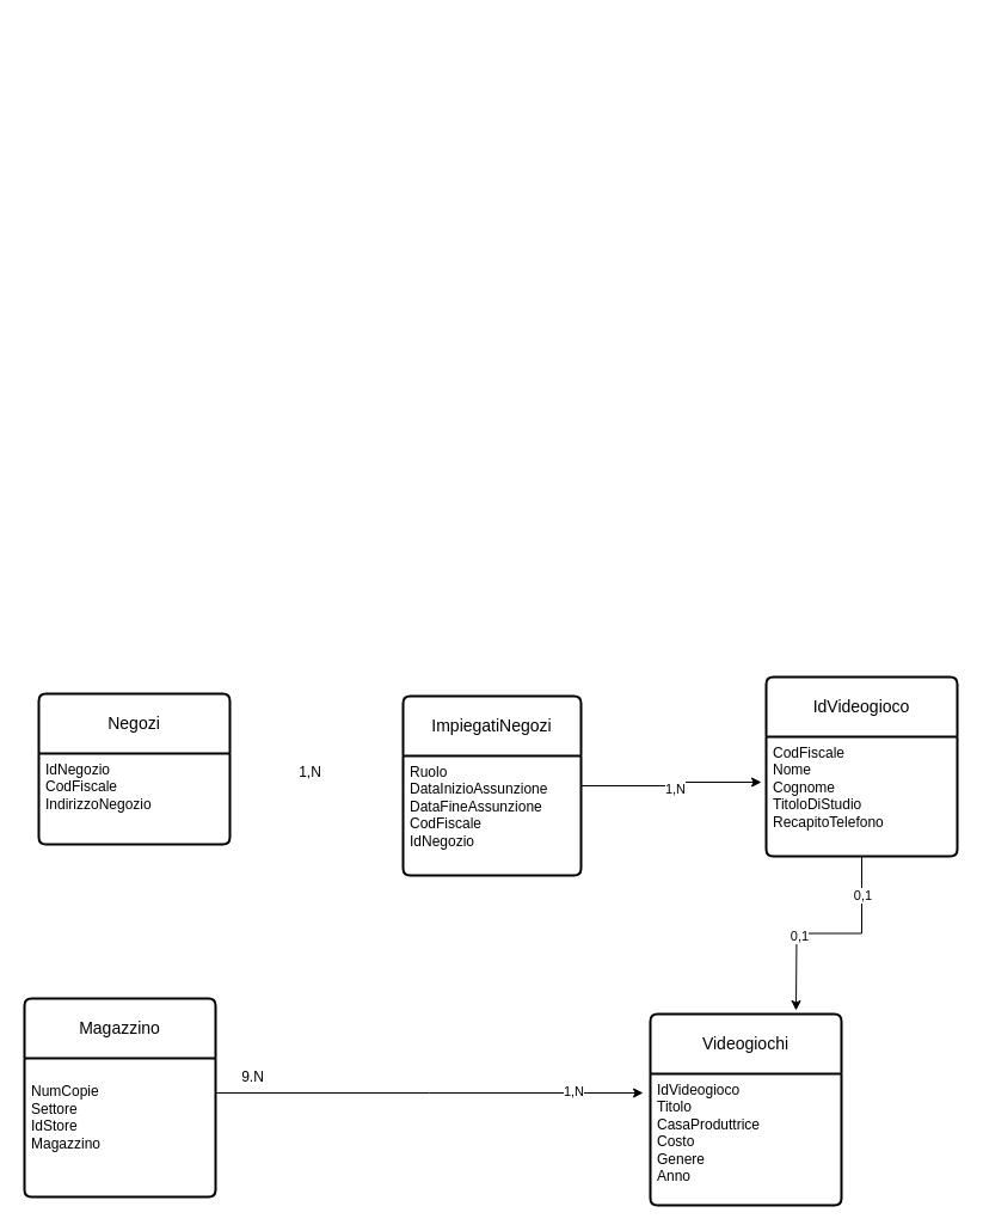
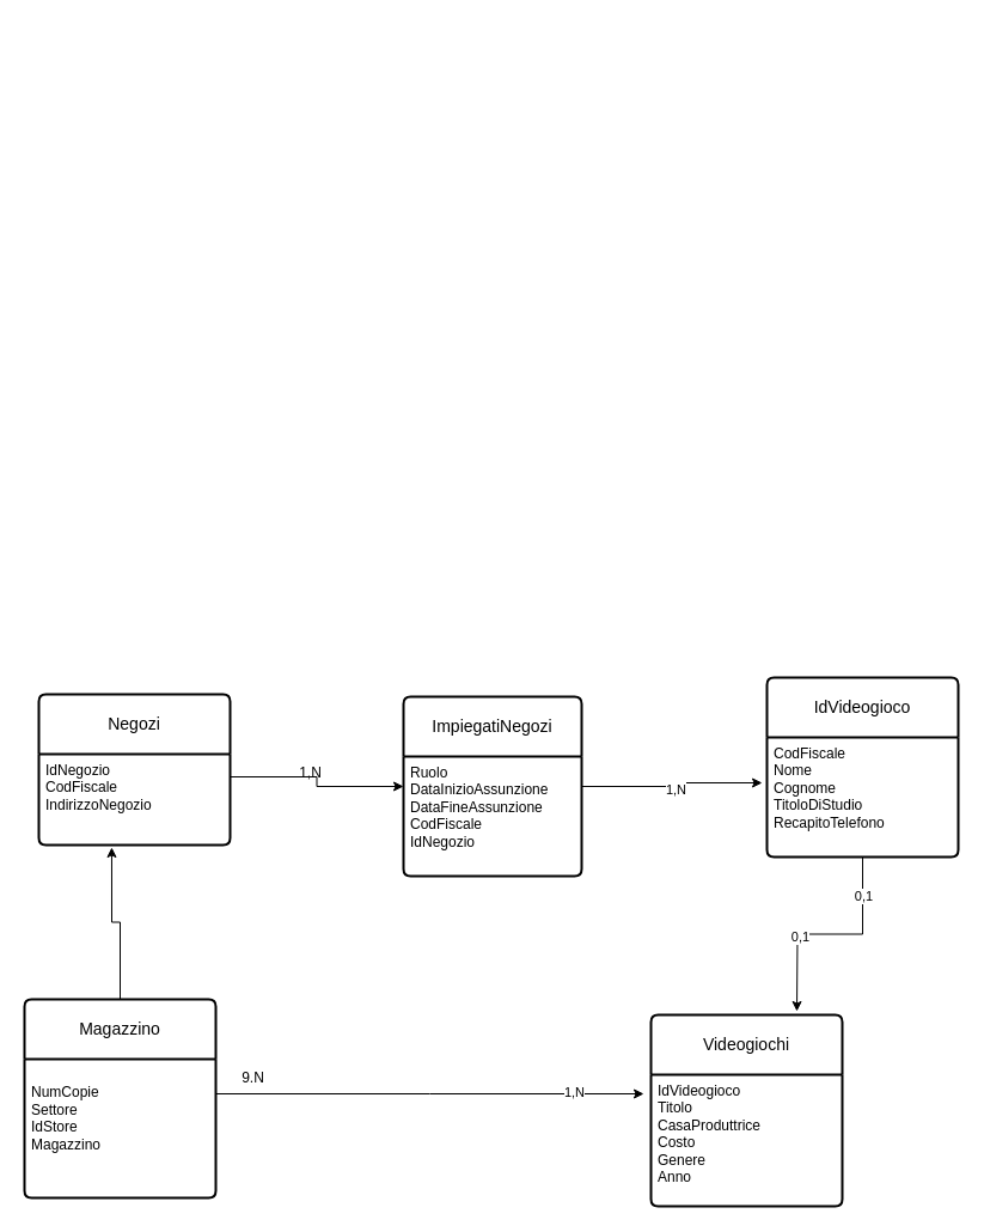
  <mxCell id="0" />
  <mxCell id="1" parent="0" />
  <mxCell id="2" style="edgeStyle=orthogonalEdgeStyle;rounded=0;orthogonalLoop=1;jettySize=auto;html=1;exitX=0.5;exitY=1;exitDx=0;exitDy=0;entryX=0.5;entryY=1;entryDx=0;entryDy=0;" parent="1" source="10" target="9" edge="1"><mxGeometry relative="1" as="geometry" /></mxCell>
  <mxCell id="3" style="edgeStyle=orthogonalEdgeStyle;rounded=0;orthogonalLoop=1;jettySize=auto;html=1;exitX=0.5;exitY=1;exitDx=0;exitDy=0;" parent="1" edge="1"><mxGeometry relative="1" as="geometry"><mxPoint x="522" y="20" as="sourcePoint" /><mxPoint x="522" y="20" as="targetPoint" /></mxGeometry></mxCell>
  <mxCell id="4" style="edgeStyle=orthogonalEdgeStyle;rounded=0;orthogonalLoop=1;jettySize=auto;html=1;exitX=0.5;exitY=1;exitDx=0;exitDy=0;" parent="1" edge="1"><mxGeometry relative="1" as="geometry"><mxPoint x="528" y="81" as="sourcePoint" /><mxPoint x="528" y="81" as="targetPoint" /></mxGeometry></mxCell>
  <mxCell id="5" value="Negozi" style="swimlane;childLayout=stackLayout;horizontal=1;startSize=50;horizontalStack=0;rounded=1;fontSize=14;fontStyle=0;strokeWidth=2;resizeParent=0;resizeLast=1;shadow=0;dashed=0;align=center;arcSize=4;whiteSpace=wrap;html=1;" parent="1" vertex="1"><mxGeometry x="32" y="580" width="160" height="126" as="geometry" /></mxCell>
  <mxCell id="6" value="IdNegozio&lt;br&gt;CodFiscale&lt;br&gt;IndirizzoNegozio" style="align=left;strokeColor=none;fillColor=none;spacingLeft=4;fontSize=12;verticalAlign=top;resizable=0;rotatable=0;part=1;html=1;" parent="5" vertex="1"><mxGeometry y="50" width="160" height="76" as="geometry" /></mxCell>
  <mxCell id="7" value="IdVideogioco" style="swimlane;childLayout=stackLayout;horizontal=1;startSize=50;horizontalStack=0;rounded=1;fontSize=14;fontStyle=0;strokeWidth=2;resizeParent=0;resizeLast=1;shadow=0;dashed=0;align=center;arcSize=4;whiteSpace=wrap;html=1;" parent="1" vertex="1"><mxGeometry x="641" y="566" width="160" height="150" as="geometry" /></mxCell>
  <mxCell id="8" value="CodFiscale&lt;br&gt;Nome&lt;br&gt;Cognome&lt;div&gt;TitoloDiStudio&lt;/div&gt;&lt;div&gt;RecapitoTelefono&lt;/div&gt;&lt;div&gt;&lt;br&gt;&lt;/div&gt;&lt;div&gt;&lt;br&gt;&lt;/div&gt;" style="align=left;strokeColor=none;fillColor=none;spacingLeft=4;fontSize=12;verticalAlign=top;resizable=0;rotatable=0;part=1;html=1;" parent="7" vertex="1"><mxGeometry y="50" width="160" height="100" as="geometry" /></mxCell>
  <mxCell id="9" value="Videogiochi" style="swimlane;childLayout=stackLayout;horizontal=1;startSize=50;horizontalStack=0;rounded=1;fontSize=14;fontStyle=0;strokeWidth=2;resizeParent=0;resizeLast=1;shadow=0;dashed=0;align=center;arcSize=4;whiteSpace=wrap;html=1;" parent="1" vertex="1"><mxGeometry x="544" y="848" width="160" height="160" as="geometry" /></mxCell>
  <mxCell id="10" value="IdVideogioco&lt;br&gt;Titolo&lt;br&gt;CasaProduttrice&lt;div&gt;Costo&lt;/div&gt;&lt;div&gt;Genere&lt;/div&gt;&lt;div&gt;Anno&lt;/div&gt;" style="align=left;strokeColor=none;fillColor=none;spacingLeft=4;fontSize=12;verticalAlign=top;resizable=0;rotatable=0;part=1;html=1;" parent="9" vertex="1"><mxGeometry y="50" width="160" height="110" as="geometry" /></mxCell>
  <mxCell id="11" value="Magazzino" style="swimlane;childLayout=stackLayout;horizontal=1;startSize=50;horizontalStack=0;rounded=1;fontSize=14;fontStyle=0;strokeWidth=2;resizeParent=0;resizeLast=1;shadow=0;dashed=0;align=center;arcSize=4;whiteSpace=wrap;html=1;" parent="1" vertex="1"><mxGeometry x="20" y="835" width="160" height="166" as="geometry" /></mxCell>
  <mxCell id="12" value="&lt;br&gt;NumCopie&lt;div&gt;Settore&lt;/div&gt;&lt;div&gt;IdStore&lt;br&gt;Magazzino&lt;br&gt;&lt;/div&gt;" style="align=left;strokeColor=none;fillColor=none;spacingLeft=4;fontSize=12;verticalAlign=top;resizable=0;rotatable=0;part=1;html=1;" parent="11" vertex="1"><mxGeometry y="50" width="160" height="116" as="geometry" /></mxCell>
  <mxCell id="13" value="ImpiegatiNegozi" style="swimlane;childLayout=stackLayout;horizontal=1;startSize=50;horizontalStack=0;rounded=1;fontSize=14;fontStyle=0;strokeWidth=2;resizeParent=0;resizeLast=1;shadow=0;dashed=0;align=center;arcSize=4;whiteSpace=wrap;html=1;" parent="1" vertex="1"><mxGeometry x="337" y="582" width="149" height="150" as="geometry" /></mxCell>
  <mxCell id="14" value="&lt;div&gt;Ruolo&lt;/div&gt;&lt;div&gt;DataInizioAssunzione&lt;/div&gt;&lt;div&gt;DataFineAssunzione&lt;/div&gt;&lt;div&gt;CodFiscale&lt;/div&gt;&lt;div&gt;IdNegozio&lt;/div&gt;" style="align=left;strokeColor=none;fillColor=none;spacingLeft=4;fontSize=12;verticalAlign=top;resizable=0;rotatable=0;part=1;html=1;" parent="13" vertex="1"><mxGeometry y="50" width="149" height="100" as="geometry" /></mxCell>
+ <mxCell id="15" style="edgeStyle=orthogonalEdgeStyle;rounded=0;orthogonalLoop=1;jettySize=auto;html=1;exitX=1;exitY=0.25;exitDx=0;exitDy=0;entryX=0;entryY=0.5;entryDx=0;entryDy=0;" parent="1" source="6" target="13" edge="1"><mxGeometry relative="1" as="geometry" /></mxCell>
  <mxCell id="16" style="edgeStyle=orthogonalEdgeStyle;rounded=0;orthogonalLoop=1;jettySize=auto;html=1;exitX=1;exitY=0.25;exitDx=0;exitDy=0;entryX=-0.025;entryY=0.38;entryDx=0;entryDy=0;entryPerimeter=0;" parent="1" source="14" target="8" edge="1"><mxGeometry relative="1" as="geometry" /></mxCell>
  <mxCell id="17" value="1,N" style="edgeLabel;html=1;align=center;verticalAlign=middle;resizable=0;points=[];" parent="16" vertex="1" connectable="0"><mxGeometry x="0.018" y="-3" relative="1" as="geometry"><mxPoint x="-2" y="3" as="offset" /></mxGeometry></mxCell>
  <mxCell id="18" value="1,N" style="text;html=1;align=center;verticalAlign=middle;resizable=0;points=[];autosize=1;strokeColor=none;fillColor=none;" parent="1" vertex="1"><mxGeometry x="240" y="633" width="37" height="26" as="geometry" /></mxCell>
+ <mxCell id="19" style="edgeStyle=orthogonalEdgeStyle;rounded=0;orthogonalLoop=1;jettySize=auto;html=1;exitX=0.5;exitY=0;exitDx=0;exitDy=0;entryX=0.381;entryY=1.026;entryDx=0;entryDy=0;entryPerimeter=0;" parent="1" source="11" target="6" edge="1"><mxGeometry relative="1" as="geometry" /></mxCell>
  <mxCell id="20" style="edgeStyle=orthogonalEdgeStyle;rounded=0;orthogonalLoop=1;jettySize=auto;html=1;exitX=1;exitY=0.25;exitDx=0;exitDy=0;" parent="1" source="12" edge="1"><mxGeometry relative="1" as="geometry"><mxPoint x="538" y="914" as="targetPoint" /></mxGeometry></mxCell>
  <mxCell id="21" value="1,N" style="edgeLabel;html=1;align=center;verticalAlign=middle;resizable=0;points=[];" parent="20" vertex="1" connectable="0"><mxGeometry x="0.676" y="2" relative="1" as="geometry"><mxPoint as="offset" /></mxGeometry></mxCell>
  <mxCell id="22" value="9.N" style="text;html=1;align=center;verticalAlign=middle;resizable=0;points=[];autosize=1;strokeColor=none;fillColor=none;" parent="1" vertex="1"><mxGeometry x="192" y="888" width="37" height="26" as="geometry" /></mxCell>
  <mxCell id="23" style="edgeStyle=orthogonalEdgeStyle;rounded=0;orthogonalLoop=1;jettySize=auto;html=1;" parent="1" source="8" edge="1"><mxGeometry relative="1" as="geometry"><mxPoint x="666" y="845" as="targetPoint" /></mxGeometry></mxCell>
  <mxCell id="24" value="0,1" style="edgeLabel;html=1;align=center;verticalAlign=middle;resizable=0;points=[];" parent="23" vertex="1" connectable="0"><mxGeometry x="-0.651" relative="1" as="geometry"><mxPoint as="offset" /></mxGeometry></mxCell>
  <mxCell id="25" value="0,1" style="edgeLabel;html=1;align=center;verticalAlign=middle;resizable=0;points=[];" parent="23" vertex="1" connectable="0"><mxGeometry x="0.27" y="2" relative="1" as="geometry"><mxPoint as="offset" /></mxGeometry></mxCell>
